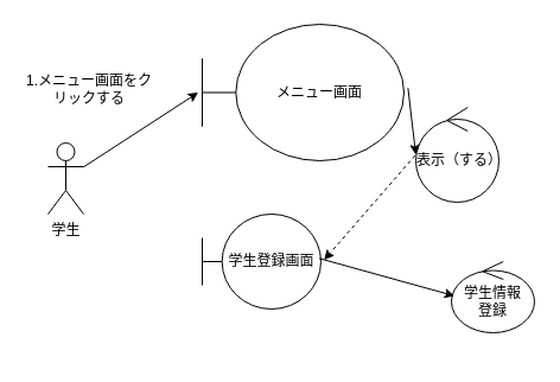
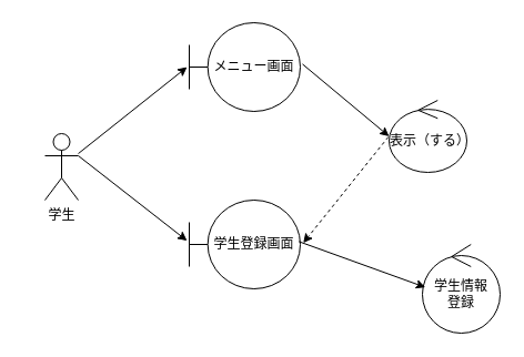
  <mxCell id="0" />
  <mxCell id="1" parent="0" />
  <mxCell id="2" value="" style="edgeStyle=none;html=1;entryX=-0.02;entryY=0.5;entryDx=0;entryDy=0;entryPerimeter=0;" parent="1" source="3" target="5" edge="1"><mxGeometry relative="1" as="geometry"><mxPoint x="190" y="50" as="targetPoint" /></mxGeometry></mxCell>
  <mxCell id="3" value="学生&lt;div&gt;&lt;br&gt;&lt;/div&gt;" style="shape=umlActor;verticalLabelPosition=bottom;verticalAlign=top;html=1;outlineConnect=0;" parent="1" vertex="1"><mxGeometry x="40" y="120" width="30" height="60" as="geometry" /></mxCell>
- <mxCell id="4" value="表示（する）" style="ellipse;shape=umlControl;whiteSpace=wrap;html=1;" parent="1" vertex="1"><mxGeometry x="350" y="90" width="70" height="80" as="geometry" /></mxCell>
- <mxCell id="5" value="メニュー画面" style="shape=umlBoundary;whiteSpace=wrap;html=1;" parent="1" vertex="1"><mxGeometry x="170" y="20" width="170" height="115" as="geometry" /></mxCell>
+ <mxCell id="4" value="表示（する）" style="ellipse;shape=umlControl;whiteSpace=wrap;html=1;" parent="1" vertex="1"><mxGeometry x="350" y="90" width="70" height="65" as="geometry" /></mxCell>
+ <mxCell id="5" value="メニュー画面" style="shape=umlBoundary;whiteSpace=wrap;html=1;" parent="1" vertex="1"><mxGeometry x="170" y="20" width="100" height="80" as="geometry" /></mxCell>
  <mxCell id="6" value="" style="endArrow=classic;html=1;entryX=0;entryY=0.5;entryDx=0;entryDy=0;entryPerimeter=0;exitX=1.02;exitY=0.467;exitDx=0;exitDy=0;exitPerimeter=0;" parent="1" source="5" target="4" edge="1"><mxGeometry width="50" height="50" relative="1" as="geometry"><mxPoint x="310" y="120" as="sourcePoint" /><mxPoint x="360" y="70" as="targetPoint" /></mxGeometry></mxCell>
+ <mxCell id="7" value="" style="endArrow=classic;html=1;exitX=1;exitY=0.333;exitDx=0;exitDy=0;exitPerimeter=0;entryX=-0.02;entryY=0.458;entryDx=0;entryDy=0;entryPerimeter=0;" parent="1" source="3" target="8" edge="1"><mxGeometry width="50" height="50" relative="1" as="geometry"><mxPoint x="110" y="190" as="sourcePoint" /><mxPoint x="160" y="140" as="targetPoint" /></mxGeometry></mxCell>
  <mxCell id="8" value="学生登録画面" style="shape=umlBoundary;whiteSpace=wrap;html=1;" parent="1" vertex="1"><mxGeometry x="170" y="180" width="100" height="80" as="geometry" /></mxCell>
  <mxCell id="9" value="" style="endArrow=classic;html=1;exitX=-0.01;exitY=0.508;exitDx=0;exitDy=0;exitPerimeter=0;entryX=1.027;entryY=0.483;entryDx=0;entryDy=0;entryPerimeter=0;dashed=1;" parent="1" source="4" target="8" edge="1"><mxGeometry width="50" height="50" relative="1" as="geometry"><mxPoint x="268" y="285.36" as="sourcePoint" /><mxPoint x="344" y="200" as="targetPoint" /></mxGeometry></mxCell>
- <mxCell id="10" value="学生情報&lt;div&gt;登録&lt;/div&gt;" style="ellipse;shape=umlControl;whiteSpace=wrap;html=1;" parent="1" vertex="1"><mxGeometry x="380" y="220" width="70" height="60" as="geometry" /></mxCell>
+ <mxCell id="10" value="学生情報&lt;div&gt;登録&lt;/div&gt;" style="ellipse;shape=umlControl;whiteSpace=wrap;html=1;" parent="1" vertex="1"><mxGeometry x="380" y="220" width="70" height="80" as="geometry" /></mxCell>
  <mxCell id="11" value="" style="endArrow=classic;html=1;exitX=0.987;exitY=0.467;exitDx=0;exitDy=0;exitPerimeter=0;entryX=0.038;entryY=0.483;entryDx=0;entryDy=0;entryPerimeter=0;" parent="1" source="8" target="10" edge="1"><mxGeometry width="50" height="50" relative="1" as="geometry"><mxPoint x="420" y="-60" as="sourcePoint" /><mxPoint x="344" y="28" as="targetPoint" /></mxGeometry></mxCell>
- <mxCell id="12" value="1.メニュー画面をクリックする" style="text;html=1;align=center;verticalAlign=middle;whiteSpace=wrap;rounded=0;" vertex="1" parent="1"><mxGeometry x="20" y="60" width="110" height="30" as="geometry" /></mxCell>
